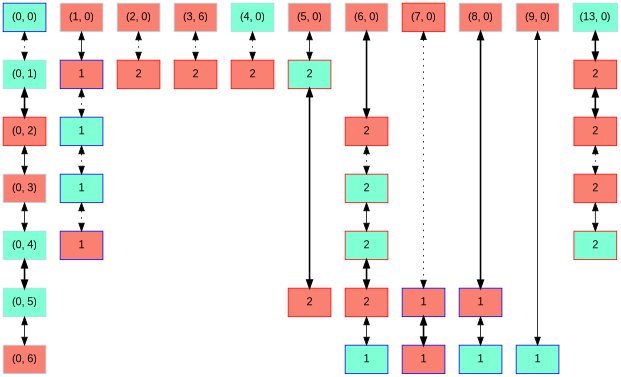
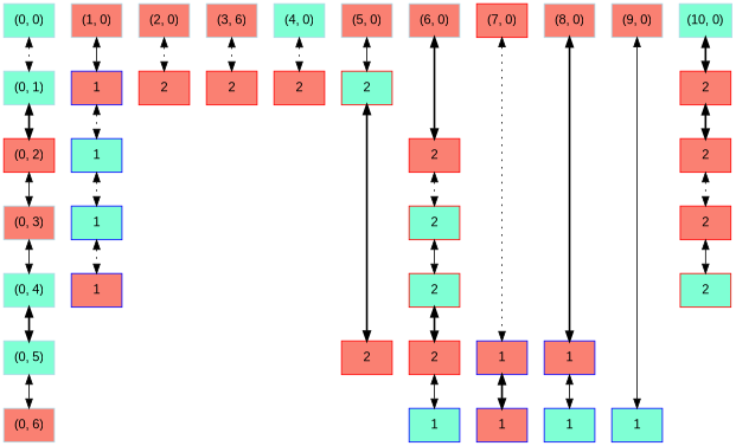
  digraph {
    fontname="Liberation Sans"
    node [color=lightblue fillcolor=salmon fontname="Liberation Sans" shape=box style=filled]
    edge [dir=both fontname="Liberation Sans" style=dotted]
-   n1 [color=blue fillcolor=aquamarine label="(0, 0)"]
+   n1 [fillcolor=aquamarine label="(0, 0)"]
    n2 [label="(1, 0)"]
    n3 [label="(2, 0)"]
    n4 [label="(3, 6)"]
    n5 [fillcolor=aquamarine label="(4, 0)"]
    n6 [label="(5, 0)"]
    n7 [label="(6, 0)"]
    n8 [color=red label="(7, 0)"]
    n9 [label="(8, 0)"]
    n10 [label="(9, 0)"]
-   n11 [fillcolor=aquamarine label="(13, 0)"]
+   n11 [fillcolor=aquamarine label="(10, 0)"]
    n12 [fillcolor=aquamarine label="(0, 1)"]
    n13 [color=blue label=1]
    n14 [color=red label=2]
    n15 [color=red label=2]
    n16 [color=red label=2]
    n17 [color=red fillcolor=aquamarine label=2]
    n18 [color=red label=2]
    n19 [color=red label="(0, 2)"]
    n20 [color=blue fillcolor=aquamarine label=1]
    n21 [color=red label=2]
    n22 [color=red label=2]
    n23 [label="(0, 3)"]
    n24 [color=blue fillcolor=aquamarine label=1]
    n25 [color=red fillcolor=aquamarine label=2]
    n26 [color=red label=2]
    n27 [fillcolor=aquamarine label="(0, 4)"]
    n28 [color=blue label=1]
    n29 [color=red fillcolor=aquamarine label=2]
    n30 [color=red fillcolor=aquamarine label=2]
    n31 [fillcolor=aquamarine label="(0, 5)"]
    n32 [color=red label=2]
    n33 [color=red label=2]
    n34 [color=blue label=1]
    n35 [color=blue label=1]
    n36 [label="(0, 6)"]
    n37 [color=blue fillcolor=aquamarine label=1]
    n38 [color=blue label=1]
    n39 [color=blue fillcolor=aquamarine label=1]
    n40 [color=blue fillcolor=aquamarine label=1]
    subgraph sub_1 {
      rank=same
      n1
      n2
      n3
      n4
      n5
      n6
      n7
      n8
      n9
      n10
      n11
    }
    subgraph sub_2 {
      rank=same
      n12
      n13
      n14
      n15
      n16
      n17
      n18
    }
    subgraph sub_3 {
      rank=same
      n19
      n20
      n21
      n22
    }
    subgraph sub_4 {
      rank=same
      n23
      n24
      n25
      n26
    }
    subgraph sub_5 {
      rank=same
      n27
      n28
      n29
      n30
    }
    subgraph sub_6 {
      rank=same
      n31
      n32
      n33
      n34
      n35
    }
    subgraph sub_7 {
      rank=same
      n36
      n37
      n38
      n39
      n40
    }
    n1 -> n12
    n2 -> n13 [style=solid]
    n3 -> n14
    n4 -> n15
    n5 -> n16
    n6 -> n17 [style=solid]
    n7 -> n21 [style=bold]
    n8 -> n34
    n9 -> n35 [style=bold]
    n10 -> n40 [style=solid]
    n11 -> n18 [style=bold]
    n12 -> n19 [style=bold]
    n13 -> n20
    n17 -> n32 [style=bold]
    n18 -> n22 [style=bold]
    n19 -> n23 [style=solid]
    n20 -> n24
    n21 -> n25
    n22 -> n26
    n23 -> n27 [style=solid]
    n24 -> n28
    n25 -> n29 [style=solid]
    n26 -> n30 [style=solid]
    n27 -> n31 [style=bold]
    n29 -> n33 [style=bold]
    n31 -> n36 [style=solid]
    n33 -> n37 [style=solid]
    n34 -> n38 [style=bold]
    n35 -> n39 [style=solid]
  }
